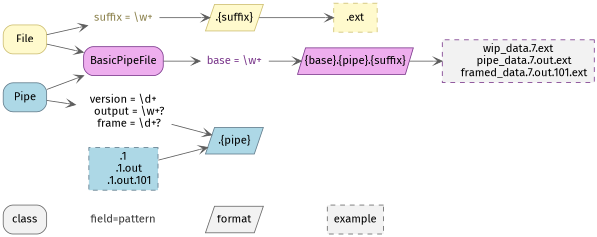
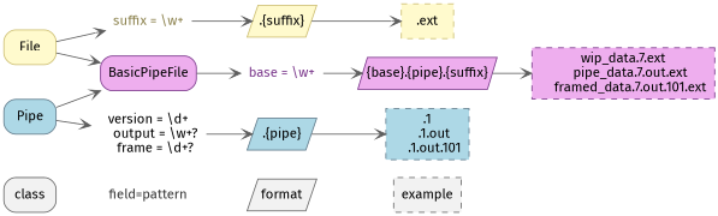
  strict digraph {
    fontname="Fira Sans"
    rankdir=LR
    node [color=lightgoldenrod3 fillcolor=gray95 fontname="Fira Sans" shape=box]
    edge [fontname="Fira Sans" arrowhead=vee color=gray36]
    class [color=gray40 style="rounded, filled"]
    File [fillcolor=lemonchiffon1 style="rounded, filled"]
    Pipe [color=lightskyblue4 fillcolor=lightblue style="rounded, filled"]
    BasicPipeFile [color=mediumorchid4 fillcolor=plum2 style="rounded, filled"]
    format [color=gray40 fixedsize=true height=0.46 margin=0 shape=polygon skew=0.4 style=filled width=1]
    n6 [fillcolor=lemonchiffon1 fixedsize=true height=0.46 label=".{suffix}" margin=0 shape=polygon skew=0.4 style=filled width=1]
    n7 [color=lightskyblue4 fillcolor=lightblue fixedsize=true height=0.46 label=".{pipe}" margin=0 shape=polygon skew=0.4 style=filled width=1]
    n8 [color=mediumorchid4 fillcolor=plum2 fixedsize=true height=0.46 label="{base}.{pipe}.{suffix}" margin=0 shape=polygon skew=0.15 style=filled width=2]
    n9 [fontcolor=gray22 label="field=pattern" shape=none]
    n10 [fontcolor=lightgoldenrod4 label="suffix = \\w+" shape=none color="" fillcolor=""]
    n11 [label="version = \\d+\n    output = \\w+?\n    frame = \\d+?" shape=none color="" fillcolor=""]
    n12 [fontcolor=mediumorchid4 label="base = \\w+" shape=none color="" fillcolor=""]
    example [color=gray40 style="dashed, filled"]
    n14 [fillcolor=lemonchiffon1 label=".ext" style="dashed, filled"]
    n15 [color=lightskyblue4 fillcolor=lightblue label=".1\n    .1.out\n    .1.out.101" style="dashed, filled"]
-   n16 [color=mediumorchid4 label="wip_data.7.ext\n    pipe_data.7.out.ext\n    framed_data.7.out.101.ext" style="dashed, filled"]
+   n16 [color=mediumorchid4 fillcolor=plum2 label="wip_data.7.ext\n    pipe_data.7.out.ext\n    framed_data.7.out.101.ext" style="dashed, filled"]
    subgraph sub_1 {
      class
      File
      Pipe
      BasicPipeFile
    }
    subgraph sub_2 {
      format
      n6
      n7
      n8
    }
    subgraph sub_3 {
      n9
      n10
      n11
      n12
    }
    subgraph sub_4 {
      example
      n14
      n15
      n16
    }
    subgraph sub_5 {
      class
      format
      n9
      example
    }
    class -> n9 [style=invis arrowhead="" color=""]
    File -> BasicPipeFile
    File -> n10
    Pipe -> BasicPipeFile
    Pipe -> n11
    BasicPipeFile -> n12
    format -> example [style=invis arrowhead="" color=""]
    n6 -> n14
-   n15 -> n7
+   n7 -> n15
    n8 -> n16
    n9 -> format [style=invis arrowhead="" color=""]
    n10 -> n6
    n11 -> n7
    n12 -> n8
  }
